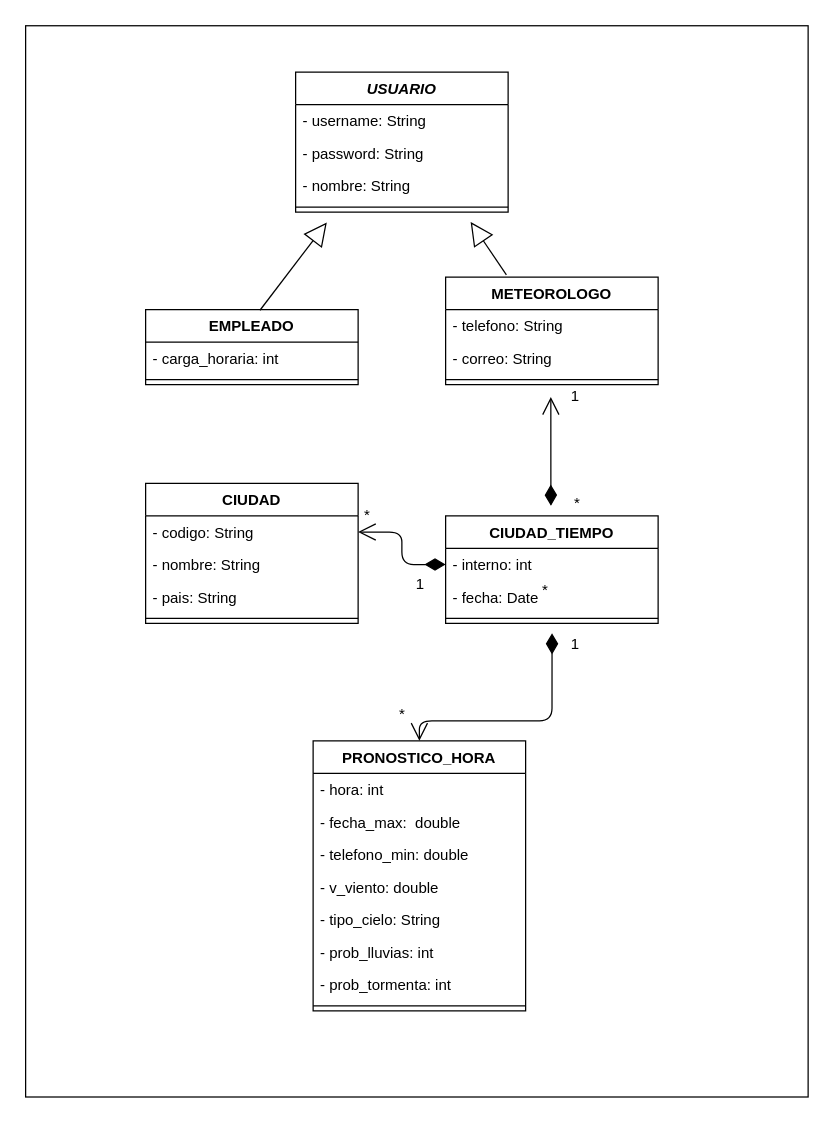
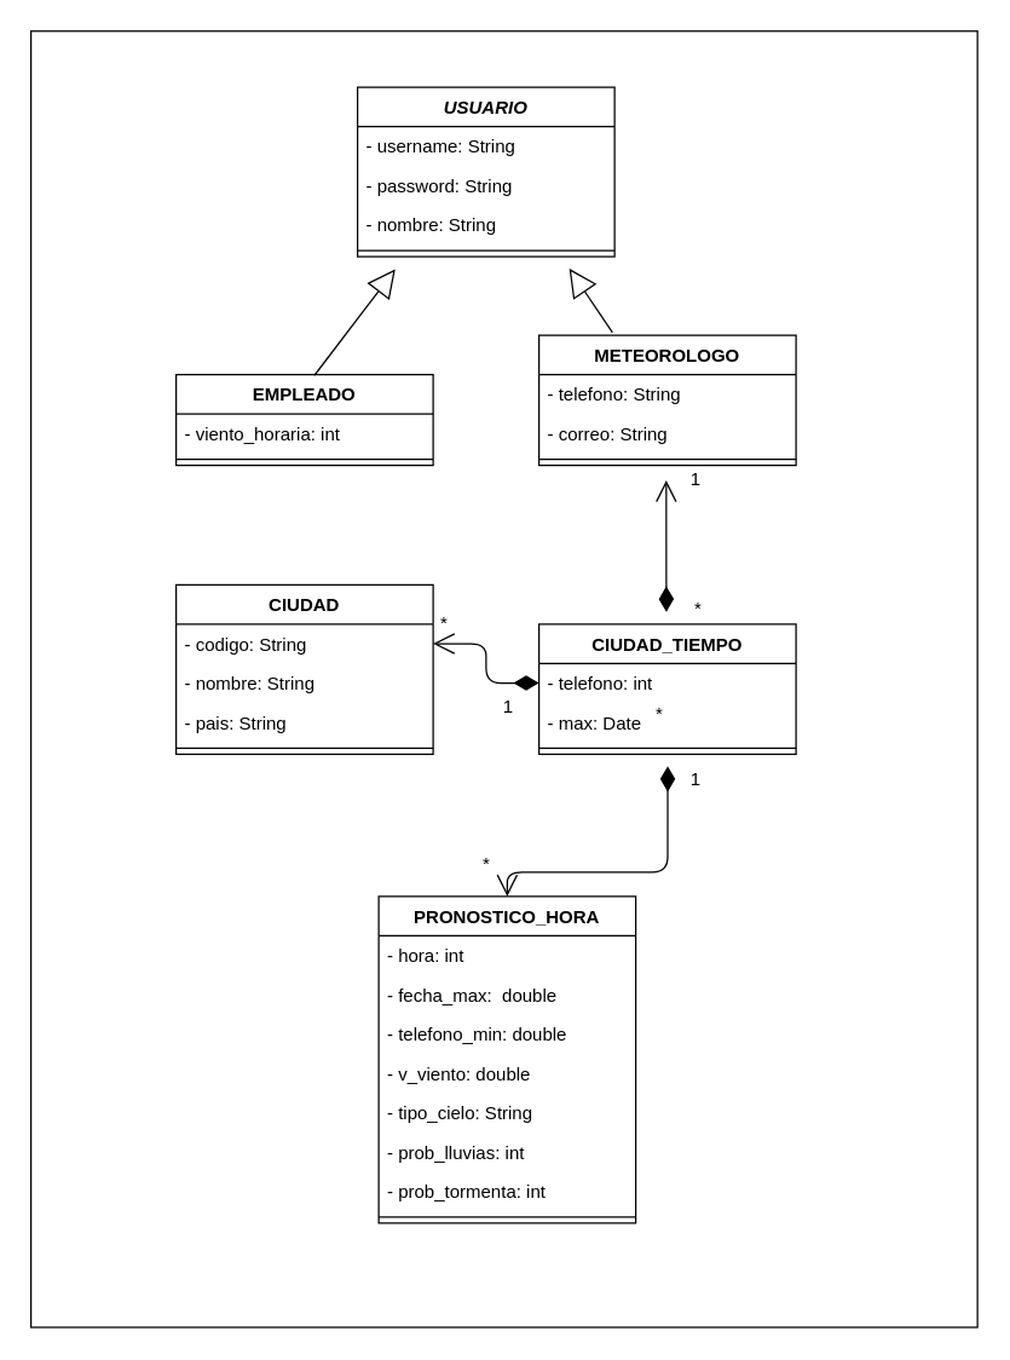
  <mxCell id="0" />
  <mxCell id="1" parent="0" />
  <mxCell id="2" value="" style="rounded=0;whiteSpace=wrap;html=1;" parent="1" vertex="1"><mxGeometry x="20" y="20" width="626" height="857" as="geometry" /></mxCell>
  <mxCell id="3" value="USUARIO" style="swimlane;fontStyle=3;align=center;verticalAlign=top;childLayout=stackLayout;horizontal=1;startSize=26;horizontalStack=0;resizeParent=1;resizeParentMax=0;resizeLast=0;collapsible=1;marginBottom=0;" parent="1" vertex="1"><mxGeometry x="236" y="57" width="170" height="112" as="geometry" /></mxCell>
  <mxCell id="4" value="- username: String" style="text;strokeColor=none;fillColor=none;align=left;verticalAlign=top;spacingLeft=4;spacingRight=4;overflow=hidden;rotatable=0;points=[[0,0.5],[1,0.5]];portConstraint=eastwest;" parent="3" vertex="1"><mxGeometry y="26" width="170" height="26" as="geometry" /></mxCell>
  <mxCell id="5" value="- password: String" style="text;strokeColor=none;fillColor=none;align=left;verticalAlign=top;spacingLeft=4;spacingRight=4;overflow=hidden;rotatable=0;points=[[0,0.5],[1,0.5]];portConstraint=eastwest;" parent="3" vertex="1"><mxGeometry y="52" width="170" height="26" as="geometry" /></mxCell>
  <mxCell id="6" value="- nombre: String" style="text;strokeColor=none;fillColor=none;align=left;verticalAlign=top;spacingLeft=4;spacingRight=4;overflow=hidden;rotatable=0;points=[[0,0.5],[1,0.5]];portConstraint=eastwest;" parent="3" vertex="1"><mxGeometry y="78" width="170" height="26" as="geometry" /></mxCell>
  <mxCell id="7" value="" style="line;strokeWidth=1;fillColor=none;align=left;verticalAlign=middle;spacingTop=-1;spacingLeft=3;spacingRight=3;rotatable=0;labelPosition=right;points=[];portConstraint=eastwest;" parent="3" vertex="1"><mxGeometry y="104" width="170" height="8" as="geometry" /></mxCell>
  <mxCell id="8" value="EMPLEADO" style="swimlane;fontStyle=1;align=center;verticalAlign=top;childLayout=stackLayout;horizontal=1;startSize=26;horizontalStack=0;resizeParent=1;resizeParentMax=0;resizeLast=0;collapsible=1;marginBottom=0;" parent="1" vertex="1"><mxGeometry x="116" y="247" width="170" height="60" as="geometry" /></mxCell>
- <mxCell id="9" value="- carga_horaria: int" style="text;strokeColor=none;fillColor=none;align=left;verticalAlign=top;spacingLeft=4;spacingRight=4;overflow=hidden;rotatable=0;points=[[0,0.5],[1,0.5]];portConstraint=eastwest;" parent="8" vertex="1"><mxGeometry y="26" width="170" height="26" as="geometry" /></mxCell>
+ <mxCell id="9" value="- viento_horaria: int" style="text;strokeColor=none;fillColor=none;align=left;verticalAlign=top;spacingLeft=4;spacingRight=4;overflow=hidden;rotatable=0;points=[[0,0.5],[1,0.5]];portConstraint=eastwest;" parent="8" vertex="1"><mxGeometry y="26" width="170" height="26" as="geometry" /></mxCell>
  <mxCell id="10" value="" style="line;strokeWidth=1;fillColor=none;align=left;verticalAlign=middle;spacingTop=-1;spacingLeft=3;spacingRight=3;rotatable=0;labelPosition=right;points=[];portConstraint=eastwest;" parent="8" vertex="1"><mxGeometry y="52" width="170" height="8" as="geometry" /></mxCell>
  <mxCell id="11" value="METEOROLOGO" style="swimlane;fontStyle=1;align=center;verticalAlign=top;childLayout=stackLayout;horizontal=1;startSize=26;horizontalStack=0;resizeParent=1;resizeParentMax=0;resizeLast=0;collapsible=1;marginBottom=0;" parent="1" vertex="1"><mxGeometry x="356" y="221" width="170" height="86" as="geometry" /></mxCell>
  <mxCell id="12" value="- telefono: String" style="text;strokeColor=none;fillColor=none;align=left;verticalAlign=top;spacingLeft=4;spacingRight=4;overflow=hidden;rotatable=0;points=[[0,0.5],[1,0.5]];portConstraint=eastwest;" parent="11" vertex="1"><mxGeometry y="26" width="170" height="26" as="geometry" /></mxCell>
  <mxCell id="13" value="- correo: String" style="text;strokeColor=none;fillColor=none;align=left;verticalAlign=top;spacingLeft=4;spacingRight=4;overflow=hidden;rotatable=0;points=[[0,0.5],[1,0.5]];portConstraint=eastwest;" parent="11" vertex="1"><mxGeometry y="52" width="170" height="26" as="geometry" /></mxCell>
  <mxCell id="14" value="" style="line;strokeWidth=1;fillColor=none;align=left;verticalAlign=middle;spacingTop=-1;spacingLeft=3;spacingRight=3;rotatable=0;labelPosition=right;points=[];portConstraint=eastwest;" parent="11" vertex="1"><mxGeometry y="78" width="170" height="8" as="geometry" /></mxCell>
  <mxCell id="15" value="1" style="text;html=1;strokeColor=none;fillColor=none;align=center;verticalAlign=middle;whiteSpace=wrap;rounded=0;" parent="1" vertex="1"><mxGeometry x="326" y="457" width="20" height="20" as="geometry" /></mxCell>
  <mxCell id="16" value="*" style="text;html=1;strokeColor=none;fillColor=none;align=center;verticalAlign=middle;whiteSpace=wrap;rounded=0;" parent="1" vertex="1"><mxGeometry x="426" y="467" width="20" height="10" as="geometry" /></mxCell>
  <mxCell id="17" value="CIUDAD" style="swimlane;fontStyle=1;align=center;verticalAlign=top;childLayout=stackLayout;horizontal=1;startSize=26;horizontalStack=0;resizeParent=1;resizeParentMax=0;resizeLast=0;collapsible=1;marginBottom=0;" parent="1" vertex="1"><mxGeometry x="116" y="386" width="170" height="112" as="geometry" /></mxCell>
  <mxCell id="18" value="- codigo: String" style="text;strokeColor=none;fillColor=none;align=left;verticalAlign=top;spacingLeft=4;spacingRight=4;overflow=hidden;rotatable=0;points=[[0,0.5],[1,0.5]];portConstraint=eastwest;" parent="17" vertex="1"><mxGeometry y="26" width="170" height="26" as="geometry" /></mxCell>
  <mxCell id="19" value="- nombre: String" style="text;strokeColor=none;fillColor=none;align=left;verticalAlign=top;spacingLeft=4;spacingRight=4;overflow=hidden;rotatable=0;points=[[0,0.5],[1,0.5]];portConstraint=eastwest;" parent="17" vertex="1"><mxGeometry y="52" width="170" height="26" as="geometry" /></mxCell>
  <mxCell id="20" value="- pais: String" style="text;strokeColor=none;fillColor=none;align=left;verticalAlign=top;spacingLeft=4;spacingRight=4;overflow=hidden;rotatable=0;points=[[0,0.5],[1,0.5]];portConstraint=eastwest;" parent="17" vertex="1"><mxGeometry y="78" width="170" height="26" as="geometry" /></mxCell>
  <mxCell id="21" value="" style="line;strokeWidth=1;fillColor=none;align=left;verticalAlign=middle;spacingTop=-1;spacingLeft=3;spacingRight=3;rotatable=0;labelPosition=right;points=[];portConstraint=eastwest;" parent="17" vertex="1"><mxGeometry y="104" width="170" height="8" as="geometry" /></mxCell>
  <mxCell id="22" value="&lt;br&gt;" style="endArrow=block;endSize=16;endFill=0;html=1;exitX=0.538;exitY=0.01;exitDx=0;exitDy=0;exitPerimeter=0;entryX=0.086;entryY=1.011;entryDx=0;entryDy=0;entryPerimeter=0;" parent="1" source="8" edge="1"><mxGeometry width="160" relative="1" as="geometry"><mxPoint x="226" y="327" as="sourcePoint" /><mxPoint x="260.94" y="177.418" as="targetPoint" /><Array as="points" /></mxGeometry></mxCell>
  <mxCell id="23" value="&lt;br&gt;" style="endArrow=block;endSize=16;endFill=0;html=1;exitX=0.286;exitY=-0.02;exitDx=0;exitDy=0;exitPerimeter=0;" parent="1" source="11" edge="1"><mxGeometry width="160" relative="1" as="geometry"><mxPoint x="603.35" y="426.35" as="sourcePoint" /><mxPoint x="376" y="177" as="targetPoint" /><Array as="points" /></mxGeometry></mxCell>
  <mxCell id="24" value="1" style="text;html=1;strokeColor=none;fillColor=none;align=center;verticalAlign=middle;whiteSpace=wrap;rounded=0;" parent="1" vertex="1"><mxGeometry x="451" y="307" width="17.5" height="20" as="geometry" /></mxCell>
  <mxCell id="25" value="*" style="text;html=1;strokeColor=none;fillColor=none;align=center;verticalAlign=middle;whiteSpace=wrap;rounded=0;" parent="1" vertex="1"><mxGeometry x="453.5" y="397" width="15" height="10" as="geometry" /></mxCell>
  <mxCell id="26" value="CIUDAD_TIEMPO" style="swimlane;fontStyle=1;align=center;verticalAlign=top;childLayout=stackLayout;horizontal=1;startSize=26;horizontalStack=0;resizeParent=1;resizeParentMax=0;resizeLast=0;collapsible=1;marginBottom=0;" parent="1" vertex="1"><mxGeometry x="356" y="412" width="170" height="86" as="geometry" /></mxCell>
- <mxCell id="27" value="- interno: int" style="text;strokeColor=none;fillColor=none;align=left;verticalAlign=top;spacingLeft=4;spacingRight=4;overflow=hidden;rotatable=0;points=[[0,0.5],[1,0.5]];portConstraint=eastwest;" parent="26" vertex="1"><mxGeometry y="26" width="170" height="26" as="geometry" /></mxCell>
- <mxCell id="28" value="- fecha: Date" style="text;strokeColor=none;fillColor=none;align=left;verticalAlign=top;spacingLeft=4;spacingRight=4;overflow=hidden;rotatable=0;points=[[0,0.5],[1,0.5]];portConstraint=eastwest;" parent="26" vertex="1"><mxGeometry y="52" width="170" height="26" as="geometry" /></mxCell>
+ <mxCell id="27" value="- telefono: int" style="text;strokeColor=none;fillColor=none;align=left;verticalAlign=top;spacingLeft=4;spacingRight=4;overflow=hidden;rotatable=0;points=[[0,0.5],[1,0.5]];portConstraint=eastwest;" parent="26" vertex="1"><mxGeometry y="26" width="170" height="26" as="geometry" /></mxCell>
+ <mxCell id="28" value="- max: Date" style="text;strokeColor=none;fillColor=none;align=left;verticalAlign=top;spacingLeft=4;spacingRight=4;overflow=hidden;rotatable=0;points=[[0,0.5],[1,0.5]];portConstraint=eastwest;" parent="26" vertex="1"><mxGeometry y="52" width="170" height="26" as="geometry" /></mxCell>
  <mxCell id="29" value="" style="line;strokeWidth=1;fillColor=none;align=left;verticalAlign=middle;spacingTop=-1;spacingLeft=3;spacingRight=3;rotatable=0;labelPosition=right;points=[];portConstraint=eastwest;" parent="26" vertex="1"><mxGeometry y="78" width="170" height="8" as="geometry" /></mxCell>
  <mxCell id="30" value="" style="endArrow=open;html=1;endSize=12;startArrow=diamondThin;startSize=14;startFill=1;edgeStyle=orthogonalEdgeStyle;align=left;verticalAlign=bottom;" parent="1" edge="1"><mxGeometry x="-0.429" y="-4" relative="1" as="geometry"><mxPoint x="440.17" y="387" as="sourcePoint" /><mxPoint x="440.17" y="317" as="targetPoint" /><mxPoint as="offset" /><Array as="points"><mxPoint x="440.25" y="393" /><mxPoint x="440.25" y="393" /></Array></mxGeometry></mxCell>
  <mxCell id="31" value="1" style="text;html=1;strokeColor=none;fillColor=none;align=center;verticalAlign=middle;whiteSpace=wrap;rounded=0;" parent="1" vertex="1"><mxGeometry x="439.75" y="507" width="40" height="15" as="geometry" /></mxCell>
  <mxCell id="32" value="*" style="text;html=1;strokeColor=none;fillColor=none;align=center;verticalAlign=middle;whiteSpace=wrap;rounded=0;" parent="1" vertex="1"><mxGeometry x="312.75" y="566" width="16.5" height="10" as="geometry" /></mxCell>
  <mxCell id="33" value="PRONOSTICO_HORA" style="swimlane;fontStyle=1;align=center;verticalAlign=top;childLayout=stackLayout;horizontal=1;startSize=26;horizontalStack=0;resizeParent=1;resizeParentMax=0;resizeLast=0;collapsible=1;marginBottom=0;" parent="1" vertex="1"><mxGeometry x="250" y="592" width="170" height="216" as="geometry" /></mxCell>
  <mxCell id="34" value="- hora: int" style="text;strokeColor=none;fillColor=none;align=left;verticalAlign=top;spacingLeft=4;spacingRight=4;overflow=hidden;rotatable=0;points=[[0,0.5],[1,0.5]];portConstraint=eastwest;" parent="33" vertex="1"><mxGeometry y="26" width="170" height="26" as="geometry" /></mxCell>
  <mxCell id="35" value="- fecha_max:  double" style="text;strokeColor=none;fillColor=none;align=left;verticalAlign=top;spacingLeft=4;spacingRight=4;overflow=hidden;rotatable=0;points=[[0,0.5],[1,0.5]];portConstraint=eastwest;" parent="33" vertex="1"><mxGeometry y="52" width="170" height="26" as="geometry" /></mxCell>
  <mxCell id="36" value="- telefono_min: double" style="text;strokeColor=none;fillColor=none;align=left;verticalAlign=top;spacingLeft=4;spacingRight=4;overflow=hidden;rotatable=0;points=[[0,0.5],[1,0.5]];portConstraint=eastwest;" parent="33" vertex="1"><mxGeometry y="78" width="170" height="26" as="geometry" /></mxCell>
  <mxCell id="37" value="- v_viento: double" style="text;strokeColor=none;fillColor=none;align=left;verticalAlign=top;spacingLeft=4;spacingRight=4;overflow=hidden;rotatable=0;points=[[0,0.5],[1,0.5]];portConstraint=eastwest;" parent="33" vertex="1"><mxGeometry y="104" width="170" height="26" as="geometry" /></mxCell>
  <mxCell id="38" value="- tipo_cielo: String" style="text;strokeColor=none;fillColor=none;align=left;verticalAlign=top;spacingLeft=4;spacingRight=4;overflow=hidden;rotatable=0;points=[[0,0.5],[1,0.5]];portConstraint=eastwest;" parent="33" vertex="1"><mxGeometry y="130" width="170" height="26" as="geometry" /></mxCell>
  <mxCell id="39" value="- prob_lluvias: int" style="text;strokeColor=none;fillColor=none;align=left;verticalAlign=top;spacingLeft=4;spacingRight=4;overflow=hidden;rotatable=0;points=[[0,0.5],[1,0.5]];portConstraint=eastwest;" parent="33" vertex="1"><mxGeometry y="156" width="170" height="26" as="geometry" /></mxCell>
  <mxCell id="40" value="- prob_tormenta: int" style="text;strokeColor=none;fillColor=none;align=left;verticalAlign=top;spacingLeft=4;spacingRight=4;overflow=hidden;rotatable=0;points=[[0,0.5],[1,0.5]];portConstraint=eastwest;" parent="33" vertex="1"><mxGeometry y="182" width="170" height="26" as="geometry" /></mxCell>
  <mxCell id="41" value="" style="line;strokeWidth=1;fillColor=none;align=left;verticalAlign=middle;spacingTop=-1;spacingLeft=3;spacingRight=3;rotatable=0;labelPosition=right;points=[];portConstraint=eastwest;" parent="33" vertex="1"><mxGeometry y="208" width="170" height="8" as="geometry" /></mxCell>
  <mxCell id="42" value="" style="endArrow=open;html=1;endSize=12;startArrow=diamondThin;startSize=14;startFill=1;edgeStyle=orthogonalEdgeStyle;align=left;verticalAlign=bottom;exitX=0;exitY=0.5;exitDx=0;exitDy=0;entryX=1;entryY=0.5;entryDx=0;entryDy=0;" parent="1" source="27" target="18" edge="1"><mxGeometry x="-0.429" y="-4" relative="1" as="geometry"><mxPoint x="426" y="486.86" as="sourcePoint" /><mxPoint x="336" y="486.86" as="targetPoint" /><mxPoint as="offset" /><Array as="points" /></mxGeometry></mxCell>
  <mxCell id="43" value="*" style="text;html=1;strokeColor=none;fillColor=none;align=center;verticalAlign=middle;whiteSpace=wrap;rounded=0;" parent="1" vertex="1"><mxGeometry x="286" y="407" width="15" height="10" as="geometry" /></mxCell>
  <mxCell id="44" value="" style="endArrow=open;html=1;endSize=12;startArrow=diamondThin;startSize=14;startFill=1;edgeStyle=orthogonalEdgeStyle;align=left;verticalAlign=bottom;" parent="1" target="33" edge="1"><mxGeometry x="-0.429" y="-4" relative="1" as="geometry"><mxPoint x="441.14" y="505.97" as="sourcePoint" /><mxPoint x="440.711" y="575.97" as="targetPoint" /><mxPoint as="offset" /><Array as="points"><mxPoint x="441" y="576" /><mxPoint x="335" y="576" /></Array></mxGeometry></mxCell>
